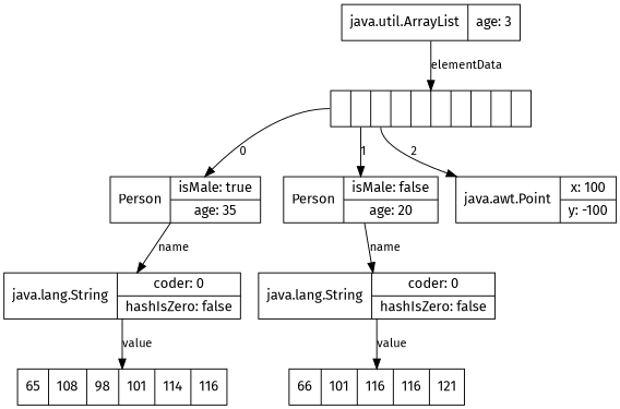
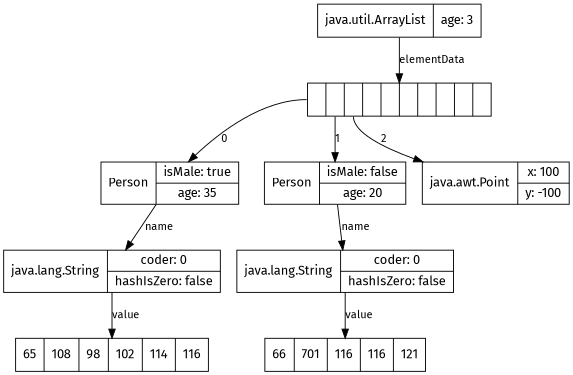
  digraph {
    fontname="Fira Sans"
    node [fontname="Fira Sans" shape=record]
    edge [fontname="Fira Sans" fontsize=12]
    n1 [label="java.util.ArrayList|{age: 3}"]
    n2 [label="<f0>|<f1>|<f2>|<f3>|<f4>|<f5>|<f6>|<f7>|<f8>|<f9>"]
    n3 [label="Person|{isMale: true|age: 35}"]
    n4 [label="Person|{isMale: false|age: 20}"]
    n5 [label="java.awt.Point|{x: 100|y: -100}"]
    n6 [label="java.lang.String|{coder: 0|hashIsZero: false}"]
    n7 [label="java.lang.String|{coder: 0|hashIsZero: false}"]
-   n8 [label="65|108|98|101|114|116"]
-   n9 [label="66|101|116|116|121"]
+   n8 [label="65|108|98|102|114|116"]
+   n9 [label="66|701|116|116|121"]
    n1 -> n2 [label=elementData]
    n2 -> n3 [label=0 tailport=f0]
    n2 -> n4 [label=1 tailport=f1]
    n2 -> n5 [label=2 tailport=f2]
    n3 -> n6 [label=name]
    n4 -> n7 [label=name]
    n6 -> n8 [label=value]
    n7 -> n9 [label=value]
  }
